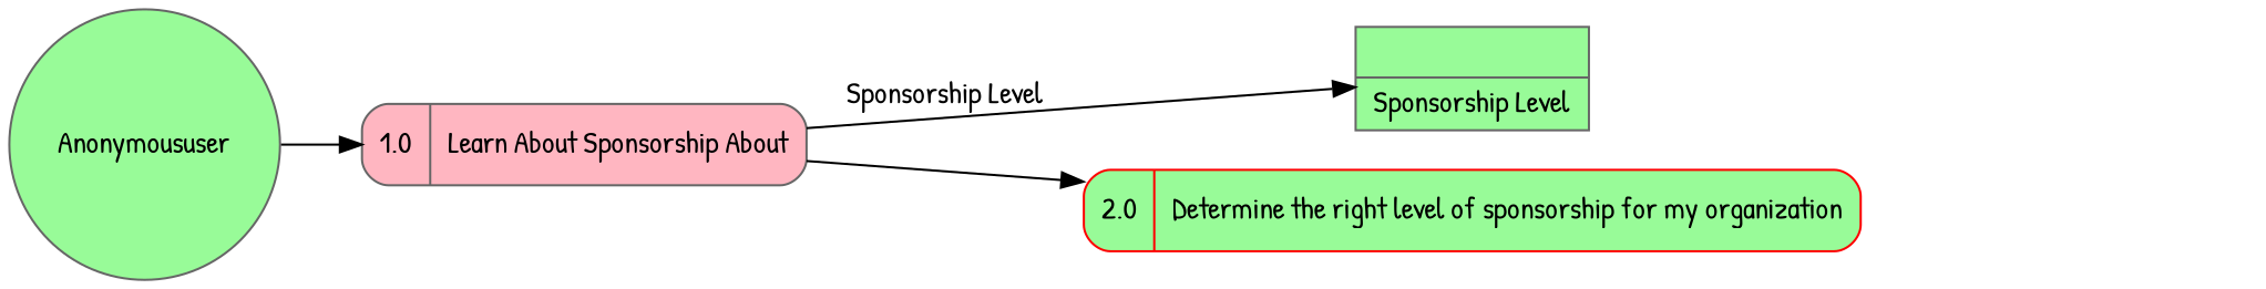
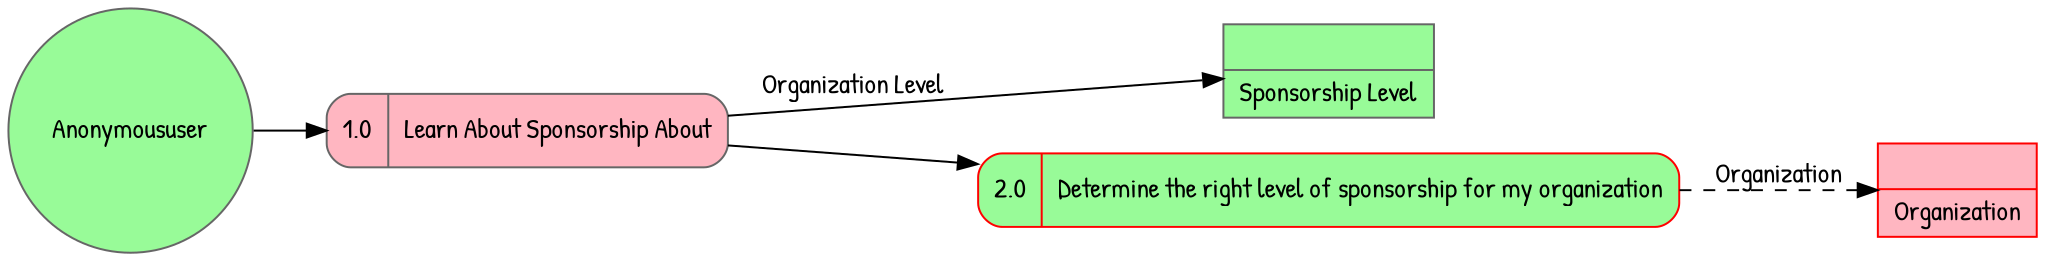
  digraph {
    fontname="Patrick Hand"
    rankdir=LR
    node [color=gray40 fillcolor=palegreen fontname="Patrick Hand" shape=record style=filled]
    edge [fontname="Patrick Hand" style=solid]
    n1 [label="<f0>  |<f1> Sponsorship Level "]
    n2 [label=Anonymoususer shape=circle]
    n3 [fillcolor=lightpink label="{<f0> 1.0|<f1> Learn About Sponsorship About }" shape=Mrecord]
    n4 [color=red label="{<f0> 2.0|<f1> Determine the right level of sponsorship for my organization }" shape=Mrecord]
+   n5 [color=red fillcolor=lightpink label="<f0>  |<f1> Organization "]
    n2 -> n3
-   n3 -> n1 [label="Sponsorship Level"]
+   n3 -> n1 [label="Organization Level"]
    n3 -> n4
+   n4 -> n5 [label=Organization style=dashed]
  }
